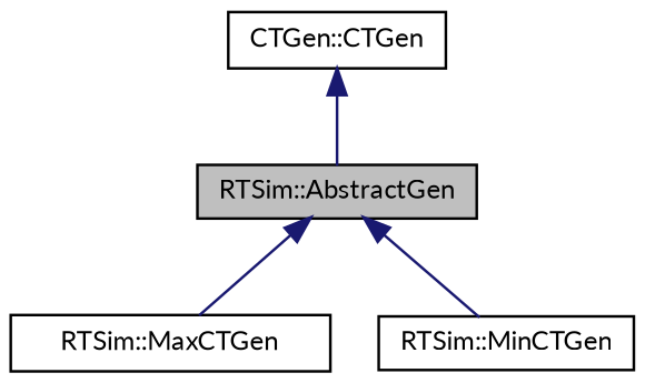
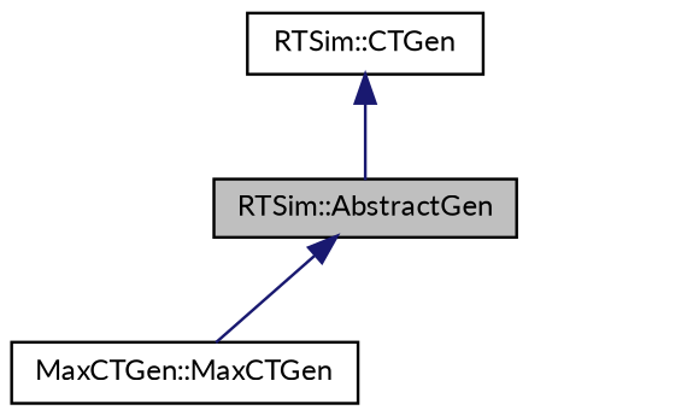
  digraph {
    fontname=Lato
    node [color=black fillcolor=white fontname=Lato fontsize=10 shape=record style=filled]
    edge [color=midnightblue dir=back fontname=Lato fontsize=10 labelfontname=Helvetica labelfontsize=10 style=solid]
    n1 [fillcolor=grey75 fontcolor=black height=0.2 label="RTSim::AbstractGen" width=0.4]
-   n2 [height=0.2 label="RTSim::MaxCTGen" width=0.4]
-   n3 [height=0.2 label="RTSim::MinCTGen" width=0.4]
-   n4 [height=0.2 label="CTGen::CTGen" width=0.4]
+   n2 [height=0.2 label="MaxCTGen::MaxCTGen" width=0.4]
+   n4 [height=0.2 label="RTSim::CTGen" width=0.4]
    n1 -> n2
-   n1 -> n3
    n4 -> n1
  }
